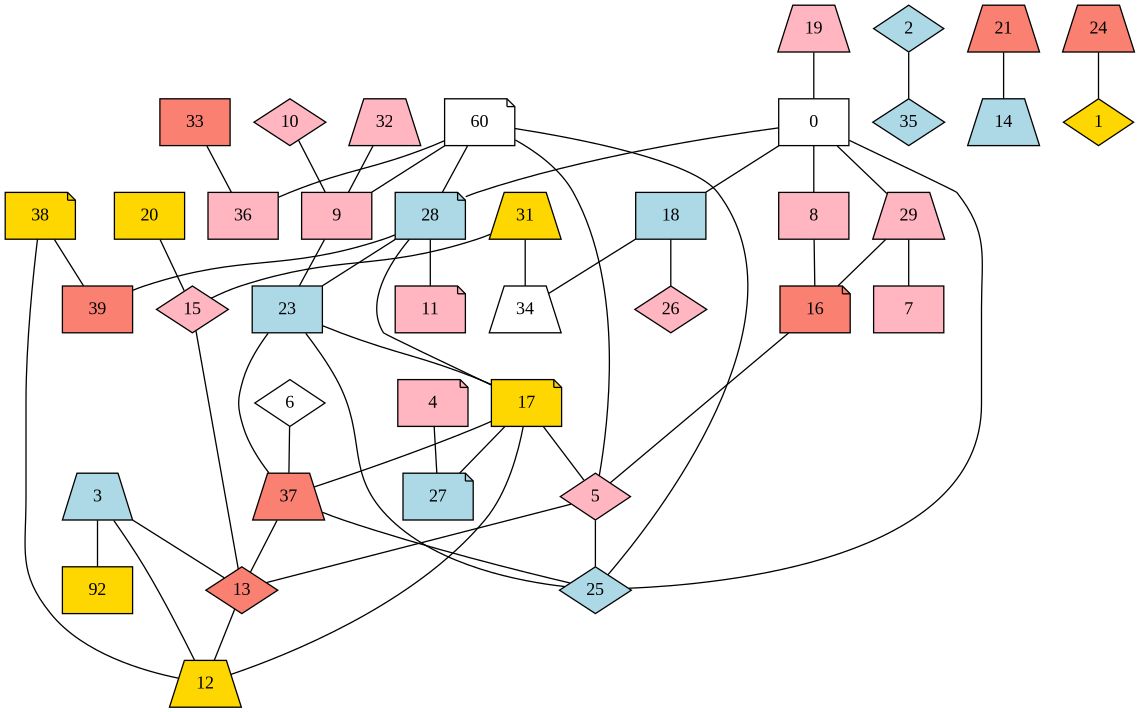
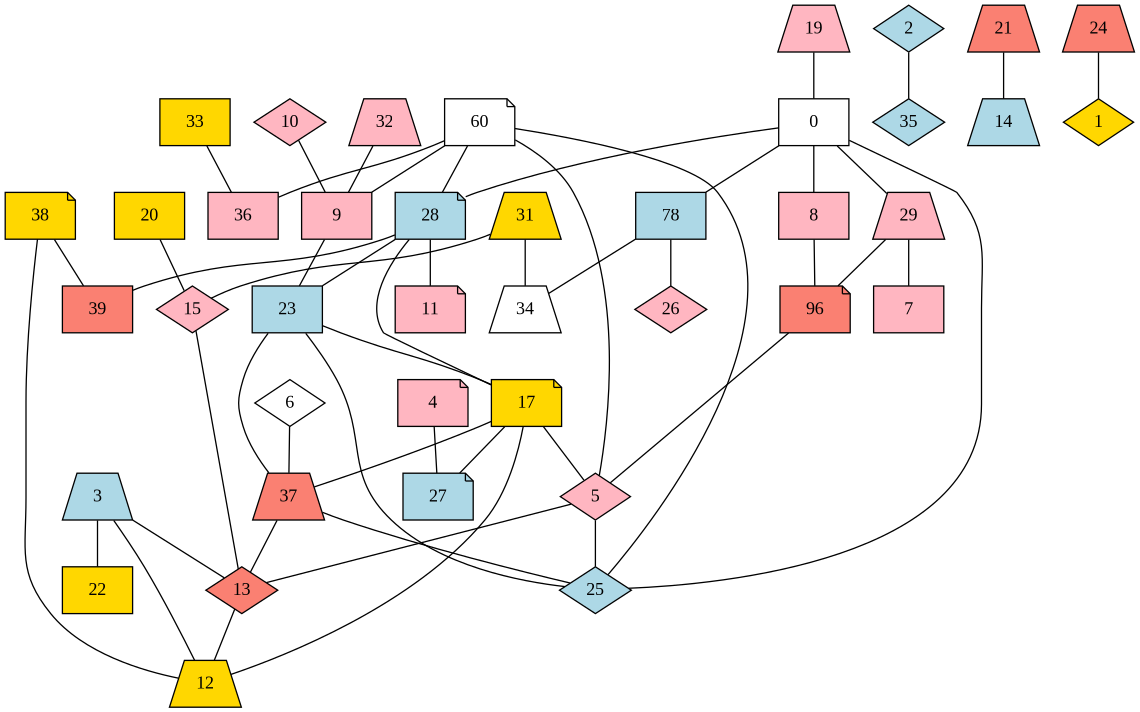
  graph {
    fontname="Liberation Serif"
    node [fillcolor=lightpink fontname="Liberation Serif" shape=box style=filled]
    edge [fontname="Liberation Serif"]
    0 [fillcolor=white]
    8
    25 [fillcolor=lightblue shape=diamond]
    28 [fillcolor=lightblue shape=note]
    29 [shape=trapezium]
-   18 [fillcolor=lightblue]
-   16 [fillcolor=salmon shape=note]
+   18 [fillcolor=lightblue label=78]
+   16 [fillcolor=salmon shape=note label=96]
    13 [fillcolor=salmon shape=diamond]
    12 [fillcolor=gold shape=trapezium]
    23 [fillcolor=lightblue]
    17 [fillcolor=gold shape=note]
    11 [shape=note]
    39 [fillcolor=salmon]
    7
    2 [fillcolor=lightblue shape=diamond]
    35 [fillcolor=lightblue shape=diamond]
    3 [fillcolor=lightblue shape=trapezium]
-   22 [fillcolor=gold label=92]
+   22 [fillcolor=gold]
    4 [shape=note]
    27 [fillcolor=lightblue shape=note]
    5 [shape=diamond]
    6 [fillcolor=white shape=diamond]
    37 [fillcolor=salmon shape=trapezium]
    9
    10 [shape=diamond]
    15 [shape=diamond]
    26 [shape=diamond]
    34 [fillcolor=white shape=trapezium]
    19 [shape=trapezium]
    20 [fillcolor=gold]
    21 [fillcolor=salmon shape=trapezium]
    14 [fillcolor=lightblue shape=trapezium]
    24 [fillcolor=salmon shape=trapezium]
    1 [fillcolor=gold shape=diamond]
    n35 [fillcolor=white label=60 shape=note]
    36
    31 [fillcolor=gold shape=trapezium]
    32 [shape=trapezium]
-   33 [fillcolor=salmon]
+   33 [fillcolor=gold]
    38 [fillcolor=gold shape=note]
    0 -- 8
    0 -- 25
    0 -- 28
    0 -- 29
    0 -- 18
    8 -- 16
    28 -- 23
    28 -- 17
    28 -- 11
    28 -- 39
    29 -- 16
    29 -- 7
    18 -- 26
    18 -- 34
    16 -- 5
    13 -- 12
    23 -- 25
    23 -- 17
    23 -- 37
    17 -- 12
    17 -- 27
    17 -- 5
    17 -- 37
    2 -- 35
    3 -- 13
    3 -- 12
    3 -- 22
    4 -- 27
    5 -- 25
    5 -- 13
    6 -- 37
    37 -- 25
    37 -- 13
    9 -- 23
    10 -- 9
    15 -- 13
    19 -- 0
    20 -- 15
    21 -- 14
    24 -- 1
    n35 -- 25
    n35 -- 28
    n35 -- 5
    n35 -- 9
    n35 -- 36
    31 -- 15
    31 -- 34
    32 -- 9
    33 -- 36
    38 -- 12
    38 -- 39
  }
